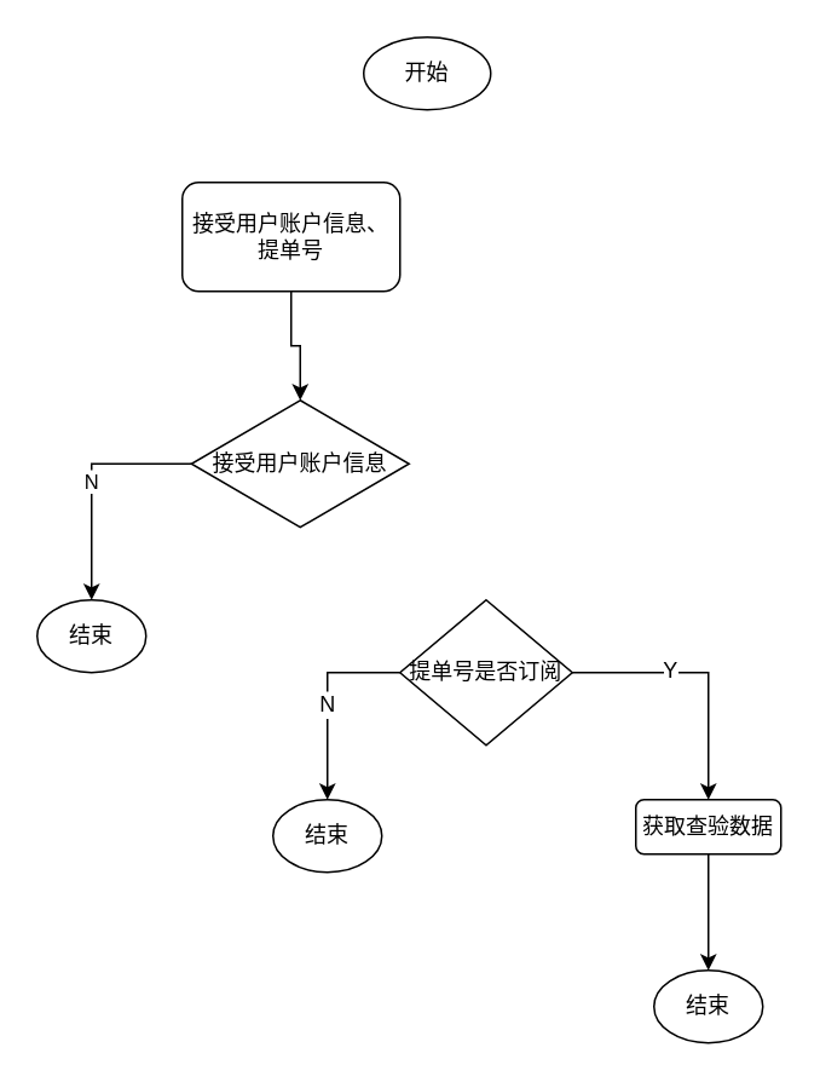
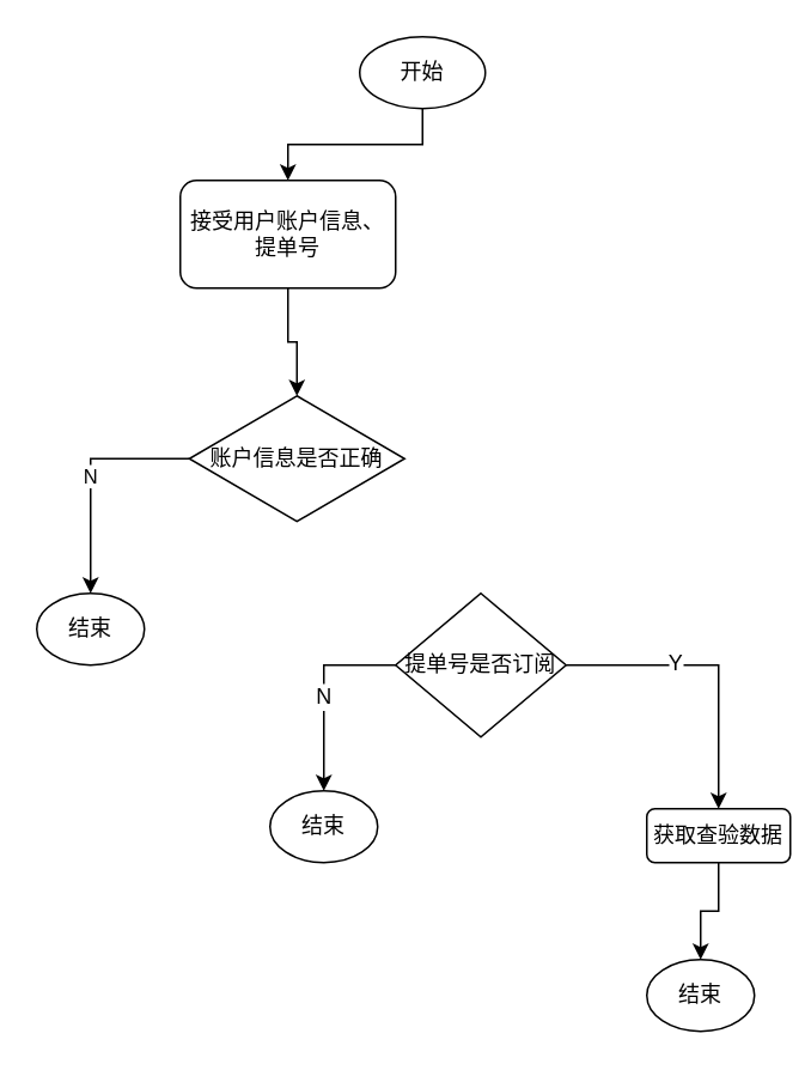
  <mxCell id="0" />
  <mxCell id="1" parent="0" />
+ <mxCell id="2" style="edgeStyle=orthogonalEdgeStyle;rounded=0;orthogonalLoop=1;jettySize=auto;html=1;exitX=0.5;exitY=1;exitDx=0;exitDy=0;entryX=0.5;entryY=0;entryDx=0;entryDy=0;" edge="1" parent="1" source="3" target="5"><mxGeometry relative="1" as="geometry" /></mxCell>
  <mxCell id="3" value="开始" style="ellipse;whiteSpace=wrap;html=1;" vertex="1" parent="1"><mxGeometry x="200" y="20" width="70" height="40" as="geometry" /></mxCell>
  <mxCell id="4" style="edgeStyle=orthogonalEdgeStyle;rounded=0;orthogonalLoop=1;jettySize=auto;html=1;exitX=0.5;exitY=1;exitDx=0;exitDy=0;entryX=0.5;entryY=0;entryDx=0;entryDy=0;" edge="1" parent="1" source="5" target="7"><mxGeometry relative="1" as="geometry" /></mxCell>
  <mxCell id="5" value="接受用户账户信息、提单号" style="rounded=1;whiteSpace=wrap;html=1;" vertex="1" parent="1"><mxGeometry x="100" y="100" width="120" height="60" as="geometry" /></mxCell>
  <mxCell id="6" value="N" style="edgeStyle=orthogonalEdgeStyle;rounded=0;orthogonalLoop=1;jettySize=auto;html=1;exitX=0;exitY=0.5;exitDx=0;exitDy=0;entryX=0.5;entryY=0;entryDx=0;entryDy=0;" edge="1" parent="1" source="7" target="8"><mxGeometry relative="1" as="geometry" /></mxCell>
- <mxCell id="7" value="接受用户账户信息" style="rhombus;whiteSpace=wrap;html=1;" vertex="1" parent="1"><mxGeometry x="105" y="220" width="120" height="70" as="geometry" /></mxCell>
+ <mxCell id="7" value="账户信息是否正确" style="rhombus;whiteSpace=wrap;html=1;" vertex="1" parent="1"><mxGeometry x="105" y="220" width="120" height="70" as="geometry" /></mxCell>
  <mxCell id="8" value="结束" style="ellipse;whiteSpace=wrap;html=1;" vertex="1" parent="1"><mxGeometry x="20" y="330" width="60" height="40" as="geometry" /></mxCell>
  <mxCell id="9" style="edgeStyle=orthogonalEdgeStyle;rounded=0;orthogonalLoop=1;jettySize=auto;html=1;exitX=0;exitY=0.5;exitDx=0;exitDy=0;entryX=0.5;entryY=0;entryDx=0;entryDy=0;" edge="1" parent="1" source="13" target="14"><mxGeometry relative="1" as="geometry" /></mxCell>
  <mxCell id="10" value="N" style="text;html=1;resizable=0;points=[];align=center;verticalAlign=middle;labelBackgroundColor=#ffffff;" vertex="1" connectable="0" parent="9"><mxGeometry x="-0.273" y="17" relative="1" as="geometry"><mxPoint x="-18" y="17" as="offset" /></mxGeometry></mxCell>
  <mxCell id="11" style="edgeStyle=orthogonalEdgeStyle;rounded=0;orthogonalLoop=1;jettySize=auto;html=1;exitX=1;exitY=0.5;exitDx=0;exitDy=0;entryX=0.5;entryY=0;entryDx=0;entryDy=0;" edge="1" parent="1" source="13" target="16"><mxGeometry relative="1" as="geometry" /></mxCell>
  <mxCell id="12" value="Y" style="text;html=1;resizable=0;points=[];align=center;verticalAlign=middle;labelBackgroundColor=#ffffff;" vertex="1" connectable="0" parent="11"><mxGeometry x="-0.269" y="2" relative="1" as="geometry"><mxPoint as="offset" /></mxGeometry></mxCell>
  <mxCell id="13" value="提单号是否订阅" style="rhombus;whiteSpace=wrap;html=1;" vertex="1" parent="1"><mxGeometry x="220" y="330" width="95" height="80" as="geometry" /></mxCell>
  <mxCell id="14" value="结束" style="ellipse;whiteSpace=wrap;html=1;" vertex="1" parent="1"><mxGeometry x="150" y="440" width="60" height="40" as="geometry" /></mxCell>
  <mxCell id="15" style="edgeStyle=orthogonalEdgeStyle;rounded=0;orthogonalLoop=1;jettySize=auto;html=1;exitX=0.5;exitY=1;exitDx=0;exitDy=0;" edge="1" parent="1" source="16" target="17"><mxGeometry relative="1" as="geometry" /></mxCell>
- <mxCell id="16" value="获取查验数据" style="rounded=1;whiteSpace=wrap;html=1;" vertex="1" parent="1"><mxGeometry x="350" y="440" width="80" height="30" as="geometry" /></mxCell>
+ <mxCell id="16" value="获取查验数据" style="rounded=1;whiteSpace=wrap;html=1;" vertex="1" parent="1"><mxGeometry x="360" y="450" width="80" height="30" as="geometry" /></mxCell>
  <mxCell id="17" value="结束" style="ellipse;whiteSpace=wrap;html=1;" vertex="1" parent="1"><mxGeometry x="360" y="534" width="60" height="40" as="geometry" /></mxCell>
